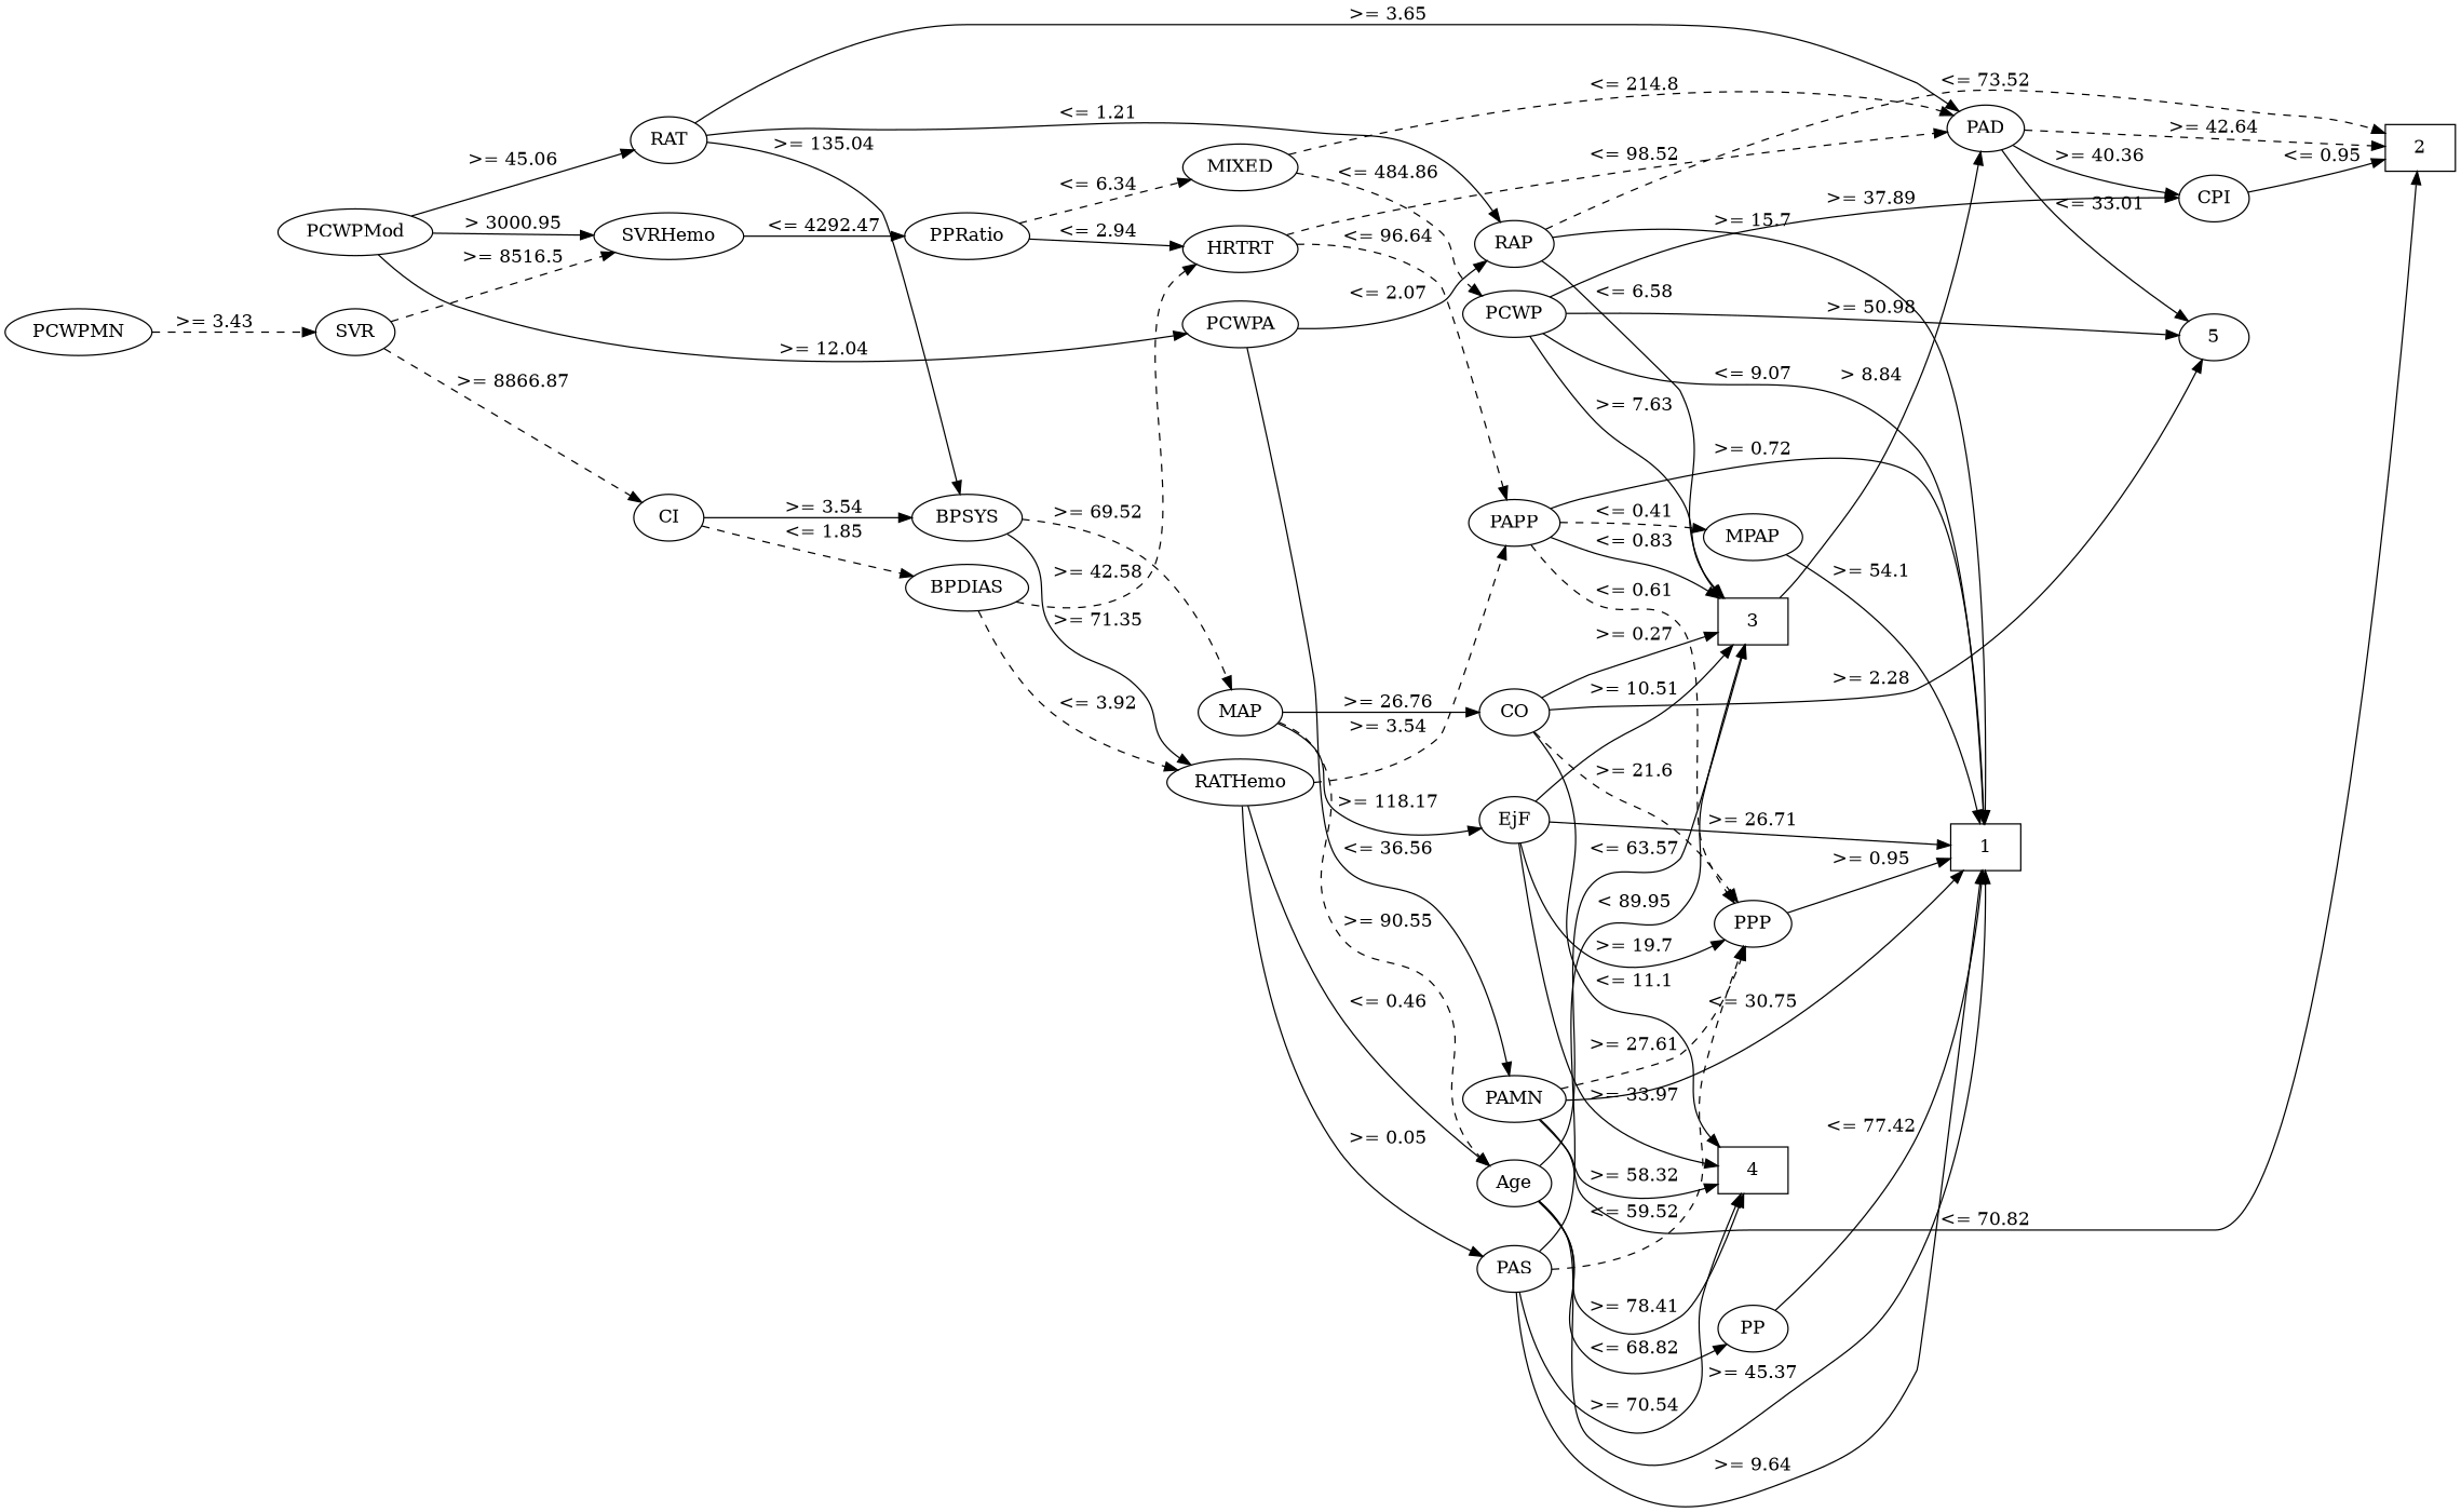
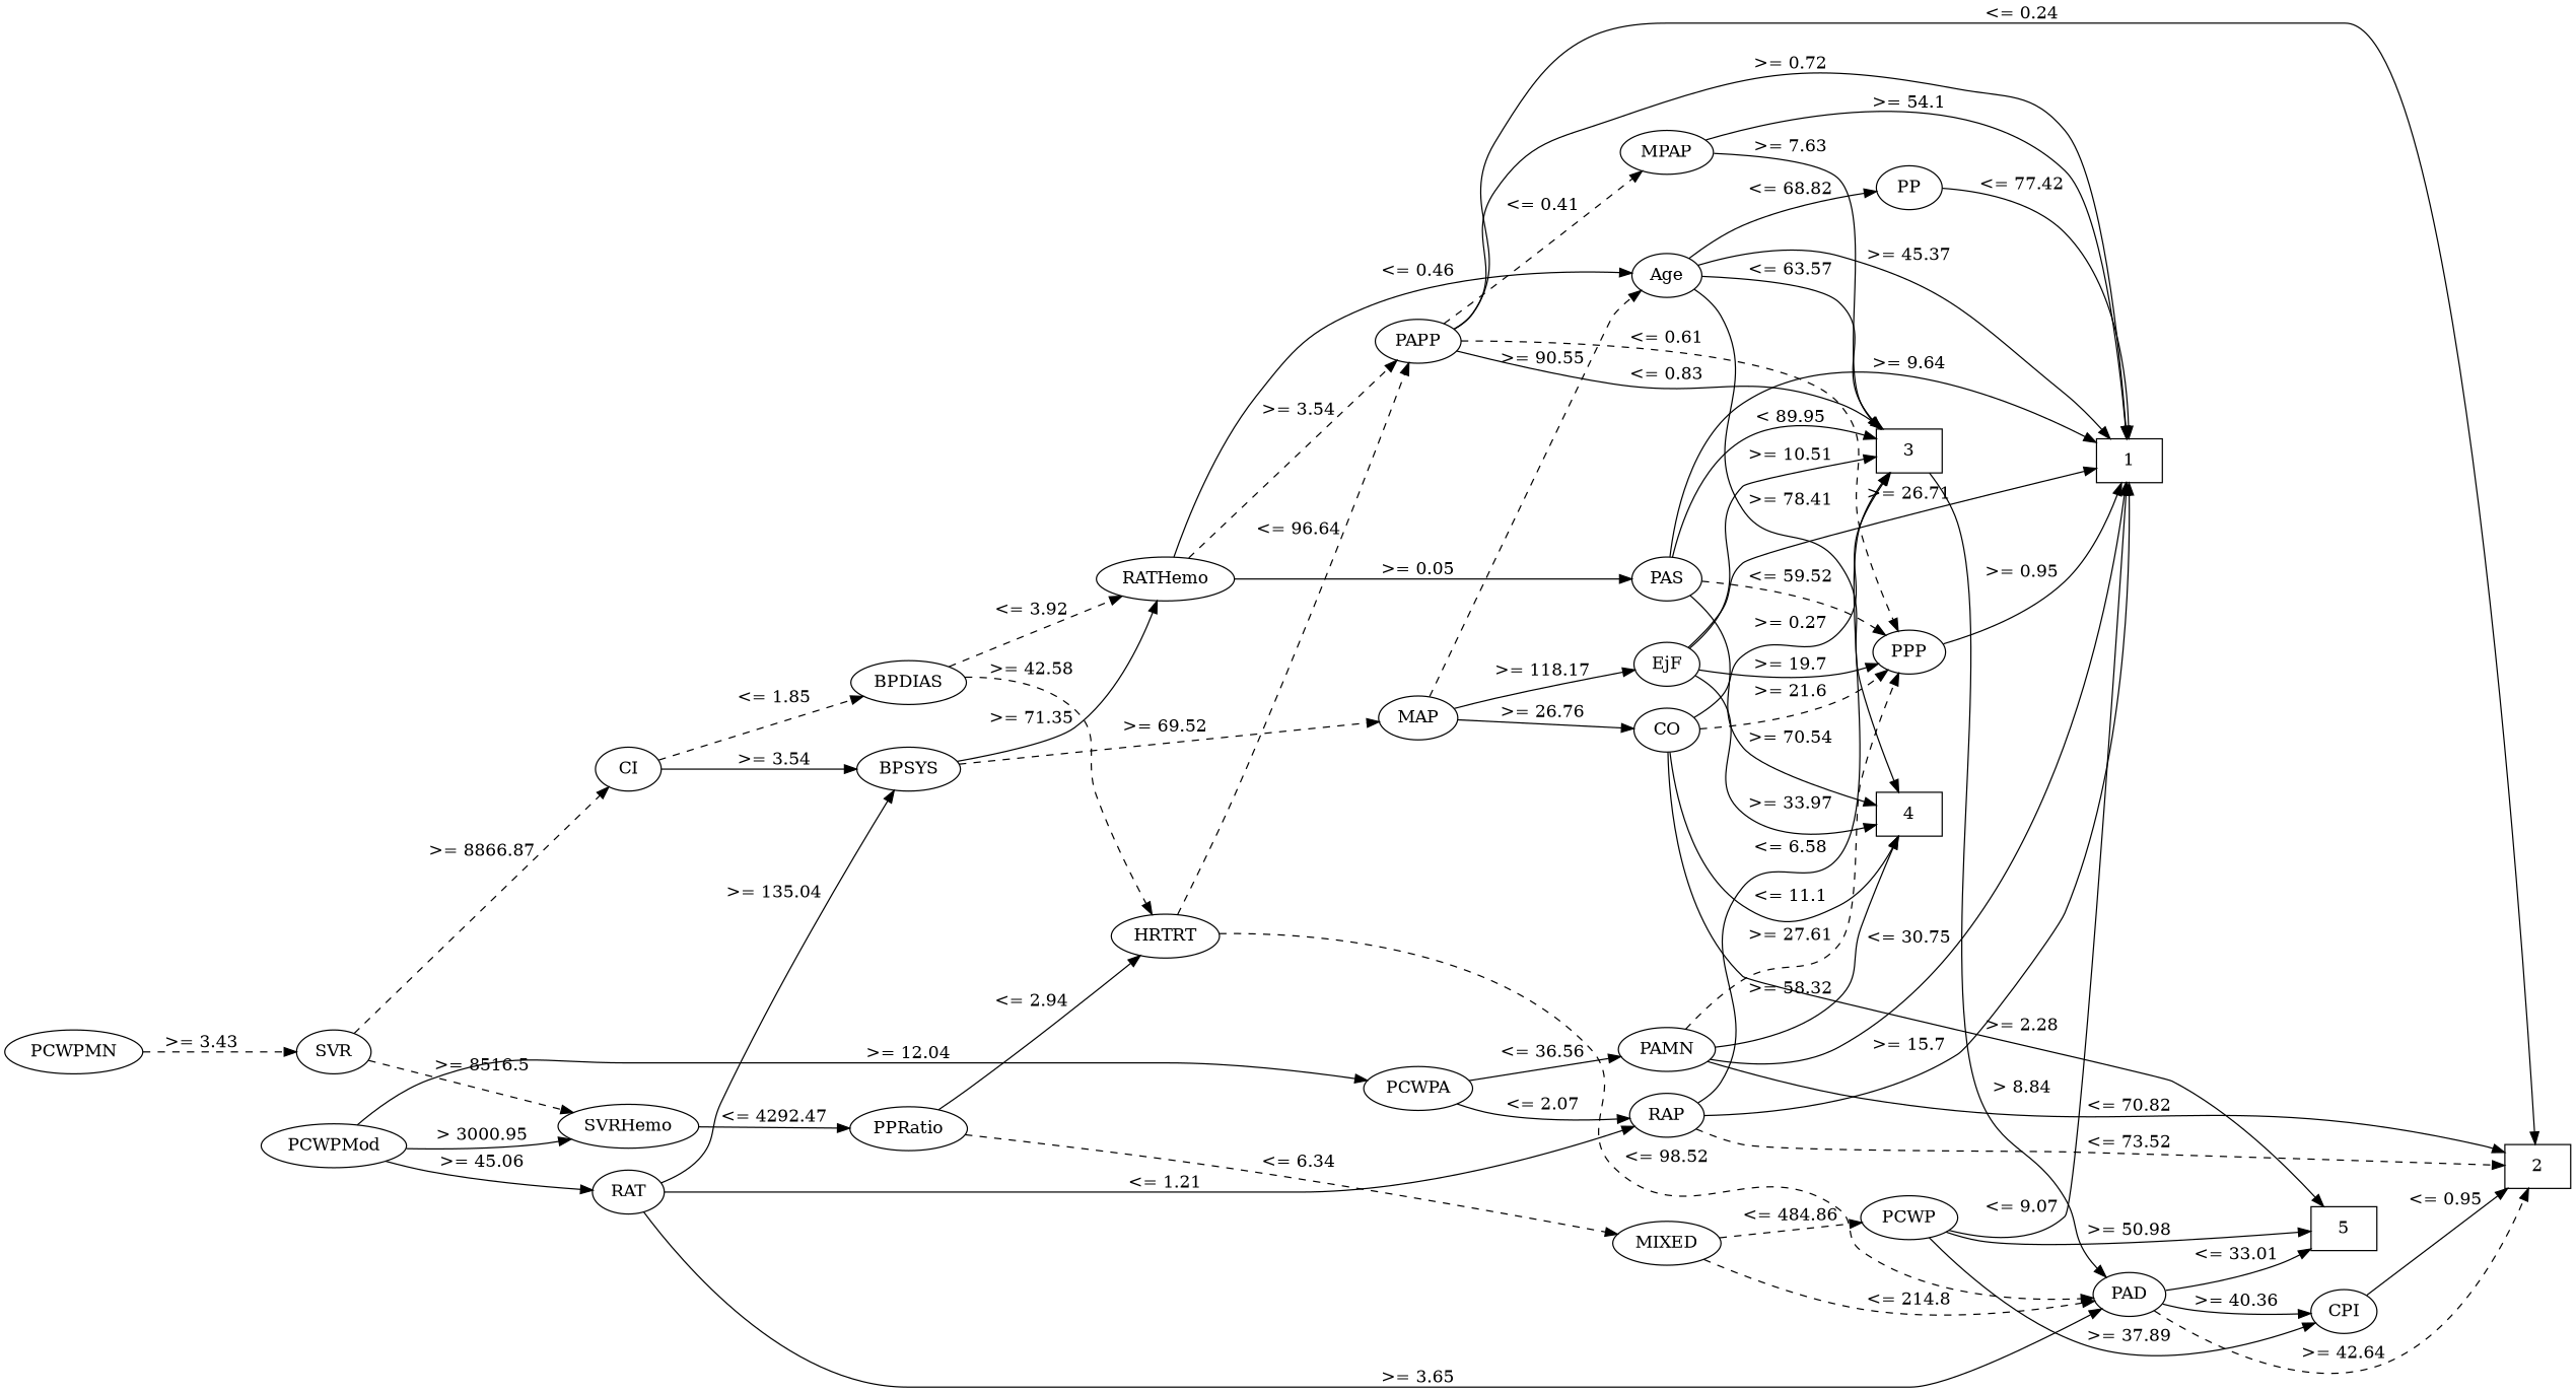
  strict digraph {
    rankdir=LR
    edge [op=">=" param=0.95 style=solid]
    1 [height=0.5 shape=box width=0.75]
    2 [height=0.5 shape=box width=0.75]
    3 [height=0.5 shape=box width=0.75]
    PAD [height=0.5 width=0.79437]
    4 [height=0.5 shape=box width=0.75]
-   5 [height=0.5 shape=ellipse width=0.75]
+   5 [height=0.5 shape=box width=0.75]
    RAP [height=0.5 width=0.77778]
    PAS [height=0.5 width=0.75]
    PPP [height=0.5 width=0.75]
    CPI [height=0.5 width=0.75]
    PAMN [height=0.5 width=1.0139]
    PCWP [height=0.5 width=0.97491]
    PCWPMod [height=0.5 width=1.4444]
    PCWPA [height=0.5 width=1.1555]
    RAT [height=0.5 width=0.76389]
    SVRHemo [height=0.5 width=1.3902]
    BPSYS [height=0.5 width=1.0471]
    PCWPMN [height=0.5 width=1.3902]
    SVR [height=0.5 width=0.77778]
    CI [height=0.5 width=0.75]
    BPDIAS [height=0.5 width=1.1735]
    PPRatio [height=0.5 width=1.1013]
    RATHemo [height=0.5 width=1.375]
    MAP [height=0.5 width=0.84854]
    HRTRT [height=0.5 width=1.1013]
    MIXED [height=0.5 width=1.125]
    CO [height=0.5 width=0.75]
    PAPP [height=0.5 width=0.88889]
    Age [height=0.5 width=0.75]
    EjF [height=0.5 width=0.75]
    MPAP [height=0.5 width=0.97491]
    PP [height=0.5 width=0.75]
    3 -> PAD [label="> 8.84" op=">" param=8.84]
    PAD -> 2 [label=">= 42.64" param=42.64 style=dashed]
    PAD -> 5 [label="<= 33.01" op="<=" param=33.01]
    PAD -> CPI [label=">= 40.36" param=40.36]
    RAP -> 1 [label=">= 15.7" param=15.7]
    RAP -> 2 [label="<= 73.52" op="<=" param=73.52 style=dashed]
    RAP -> 3 [label="<= 6.58" op="<=" param=6.58]
    PAS -> 1 [label=">= 9.64" param=9.64]
    PAS -> 3 [label="< 89.95" op="<" param=89.95]
    PAS -> 4 [label=">= 70.54" param=70.54]
    PAS -> PPP [label="<= 59.52" op="<=" param=59.52 style=dashed]
    PPP -> 1 [label=">= 0.95"]
    CPI -> 2 [label="<= 0.95" op="<="]
    PAMN -> 1 [label="<= 30.75" op="<=" param=30.75]
    PAMN -> 2 [label="<= 70.82" op="<=" param=70.82]
    PAMN -> 4 [label=">= 58.32" param=58.32]
    PAMN -> PPP [label=">= 27.61" param=27.61 style=dashed]
    PCWP -> 1 [label="<= 9.07" op="<=" param=9.07]
-   PCWP -> 3 [label=">= 7.63" param=7.63]
+   MPAP -> 3 [label=">= 7.63" param=7.63]
    PCWP -> 5 [label=">= 50.98" param=50.98]
    PCWP -> CPI [label=">= 37.89" param=37.89]
    PCWPMod -> PCWPA [label=">= 12.04" param=12.04]
    PCWPMod -> RAT [label=">= 45.06" param=45.06]
    PCWPMod -> SVRHemo [label="> 3000.95" op=">" param=3000.95]
    PCWPA -> RAP [label="<= 2.07" op="<=" param=2.07]
    PCWPA -> PAMN [label="<= 36.56" op="<=" param=36.56]
    RAT -> PAD [label=">= 3.65" param=3.65]
    RAT -> RAP [label="<= 1.21" op="<=" param=1.21]
    RAT -> BPSYS [label=">= 135.04" param=135.04]
    SVRHemo -> PPRatio [label="<= 4292.47" op="<=" param=4292.47]
    BPSYS -> RATHemo [label=">= 71.35" param=71.35]
    BPSYS -> MAP [label=">= 69.52" param=69.52 style=dashed]
    PCWPMN -> SVR [label=">= 3.43" param=3.43 style=dashed]
    SVR -> SVRHemo [label=">= 8516.5" param=8516.5 style=dashed]
    SVR -> CI [label=">= 8866.87" param=8866.87 style=dashed]
    CI -> BPSYS [label=">= 3.54" param=3.54]
    CI -> BPDIAS [label="<= 1.85" op="<=" param=1.85 style=dashed]
    BPDIAS -> RATHemo [label="<= 3.92" op="<=" param=3.92 style=dashed]
    BPDIAS -> HRTRT [label=">= 42.58" param=42.58 style=dashed]
    PPRatio -> HRTRT [label="<= 2.94" op="<=" param=2.94]
    PPRatio -> MIXED [label="<= 6.34" op="<=" param=6.34 style=dashed]
    RATHemo -> PAS [label=">= 0.05" param=0.05]
    RATHemo -> PAPP [label=">= 3.54" param=3.54 style=dashed]
    RATHemo -> Age [label="<= 0.46" op="<=" param=0.46]
    MAP -> CO [label=">= 26.76" param=26.76]
    MAP -> Age [label=">= 90.55" param=90.55 style=dashed]
    MAP -> EjF [label=">= 118.17" param=118.17]
    HRTRT -> PAD [label="<= 98.52" op="<=" param=98.52 style=dashed]
    HRTRT -> PAPP [label="<= 96.64" op="<=" param=96.64 style=dashed]
    MIXED -> PAD [label="<= 214.8" op="<=" param=214.8 style=dashed]
    MIXED -> PCWP [label="<= 484.86" op="<=" param=484.86 style=dashed]
    CO -> 3 [label=">= 0.27" param=0.27]
    CO -> 4 [label="<= 11.1" op="<=" param=11.1]
    CO -> 5 [label=">= 2.28" param=2.28]
    CO -> PPP [label=">= 21.6" param=21.6 style=dashed]
    PAPP -> 1 [label=">= 0.72" param=0.72]
+   PAPP -> 2 [label="<= 0.24" op="<=" param=0.24]
    PAPP -> 3 [label="<= 0.83" op="<=" param=0.83]
    PAPP -> PPP [label="<= 0.61" op="<=" param=0.61 style=dashed]
    PAPP -> MPAP [label="<= 0.41" op="<=" param=0.41 style=dashed]
    Age -> 1 [label=">= 45.37" param=45.37]
    Age -> 3 [label="<= 63.57" op="<=" param=63.57]
    Age -> 4 [label=">= 78.41" param=78.41]
    Age -> PP [label="<= 68.82" op="<=" param=68.82]
    EjF -> 1 [label=">= 26.71" param=26.71]
    EjF -> 3 [label=">= 10.51" param=10.51]
    EjF -> 4 [label=">= 33.97" param=33.97]
    EjF -> PPP [label=">= 19.7" param=19.7]
    MPAP -> 1 [label=">= 54.1" param=54.1]
    PP -> 1 [label="<= 77.42" op="<=" param=77.42]
  }
